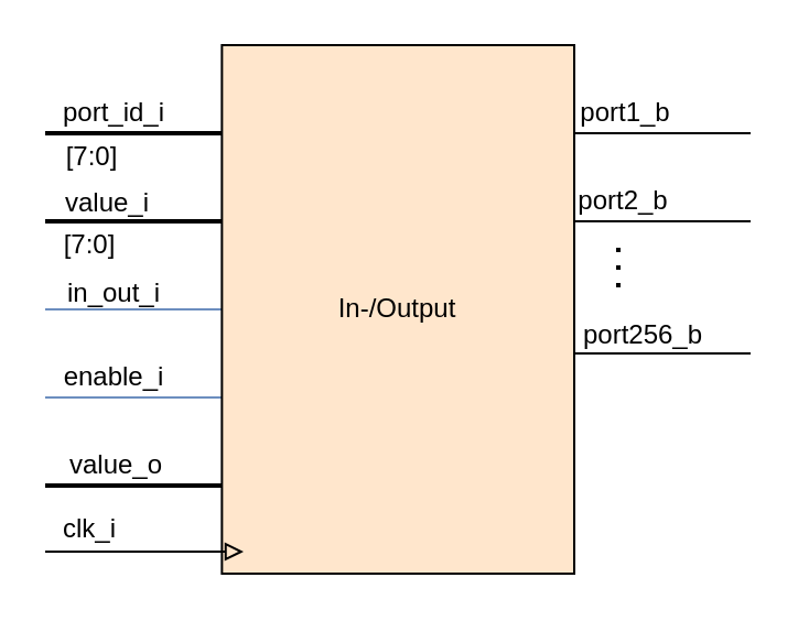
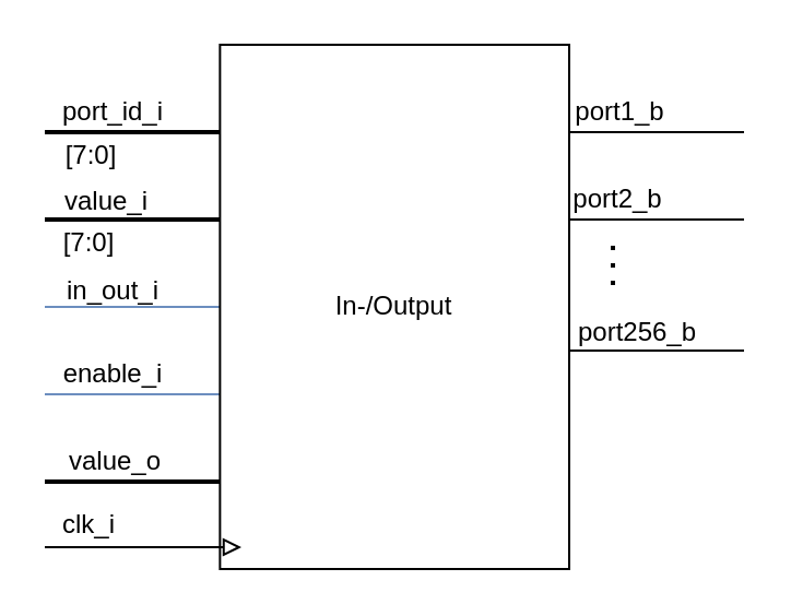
  <mxCell id="0" />
  <mxCell id="1" parent="0" />
  <mxCell id="2" style="edgeStyle=orthogonalEdgeStyle;rounded=0;orthogonalLoop=1;jettySize=auto;html=1;endArrow=none;endFill=0;strokeWidth=2;" parent="1" source="20" edge="1"><mxGeometry relative="1" as="geometry"><mxPoint x="20" y="60" as="targetPoint" /><Array as="points"><mxPoint x="80" y="60" /><mxPoint x="80" y="60" /></Array></mxGeometry></mxCell>
  <mxCell id="3" value="&lt;span style=&quot;font-size: 12px;&quot;&gt;port_id_i&lt;/span&gt;" style="edgeLabel;html=1;align=center;verticalAlign=middle;resizable=0;points=[];labelBackgroundColor=none;" parent="2" vertex="1" connectable="0"><mxGeometry x="0.327" relative="1" as="geometry"><mxPoint x="3.33" y="-10" as="offset" /></mxGeometry></mxCell>
  <mxCell id="4" value="&lt;span style=&quot;font-size: 12px;&quot;&gt;[7:0]&lt;/span&gt;" style="edgeLabel;html=1;align=center;verticalAlign=middle;resizable=0;points=[];labelBackgroundColor=none;" parent="2" vertex="1" connectable="0"><mxGeometry x="0.177" y="1" relative="1" as="geometry"><mxPoint x="-12.85" y="9" as="offset" /></mxGeometry></mxCell>
  <mxCell id="5" style="edgeStyle=orthogonalEdgeStyle;rounded=0;orthogonalLoop=1;jettySize=auto;html=1;endArrow=none;endFill=0;strokeWidth=2;" parent="1" source="20" edge="1"><mxGeometry relative="1" as="geometry"><mxPoint x="20" y="100" as="targetPoint" /><Array as="points"><mxPoint x="80" y="100" /><mxPoint x="80" y="100" /></Array></mxGeometry></mxCell>
  <mxCell id="6" value="&lt;span style=&quot;font-size: 12px;&quot;&gt;value_i&lt;/span&gt;" style="edgeLabel;html=1;align=center;verticalAlign=middle;resizable=0;points=[];labelBackgroundColor=none;" parent="5" vertex="1" connectable="0"><mxGeometry x="0.701" y="-1" relative="1" as="geometry"><mxPoint x="15.33" y="-8" as="offset" /></mxGeometry></mxCell>
  <mxCell id="7" value="&lt;span style=&quot;font-size: 12px;&quot;&gt;[7:0]&lt;/span&gt;" style="edgeLabel;html=1;align=center;verticalAlign=middle;resizable=0;points=[];labelBackgroundColor=none;" parent="5" vertex="1" connectable="0"><mxGeometry x="0.609" relative="1" as="geometry"><mxPoint x="4.49" y="10" as="offset" /></mxGeometry></mxCell>
  <mxCell id="8" style="edgeStyle=orthogonalEdgeStyle;rounded=0;orthogonalLoop=1;jettySize=auto;html=1;endArrow=none;endFill=0;strokeWidth=1;fillColor=#dae8fc;strokeColor=#6c8ebf;" parent="1" source="20" edge="1"><mxGeometry relative="1" as="geometry"><mxPoint x="20" y="140" as="targetPoint" /><Array as="points"><mxPoint x="60" y="140" /><mxPoint x="60" y="140" /></Array></mxGeometry></mxCell>
  <mxCell id="9" value="&lt;span style=&quot;font-size: 12px;&quot;&gt;in_out_i&lt;/span&gt;" style="edgeLabel;html=1;align=center;verticalAlign=middle;resizable=0;points=[];labelBackgroundColor=none;" parent="8" vertex="1" connectable="0"><mxGeometry x="0.676" y="-1" relative="1" as="geometry"><mxPoint x="17.15" y="-7" as="offset" /></mxGeometry></mxCell>
  <mxCell id="10" style="edgeStyle=orthogonalEdgeStyle;rounded=0;orthogonalLoop=1;jettySize=auto;html=1;endArrow=none;endFill=0;strokeWidth=1;fillColor=#dae8fc;strokeColor=#6c8ebf;" parent="1" source="20" edge="1"><mxGeometry relative="1" as="geometry"><mxPoint x="20" y="180" as="targetPoint" /><Array as="points"><mxPoint x="80" y="180" /><mxPoint x="80" y="180" /></Array></mxGeometry></mxCell>
  <mxCell id="11" value="&lt;span style=&quot;font-size: 12px;&quot;&gt;enable_i&lt;/span&gt;" style="edgeLabel;html=1;align=center;verticalAlign=middle;resizable=0;points=[];labelBackgroundColor=none;" parent="10" vertex="1" connectable="0"><mxGeometry x="0.701" relative="1" as="geometry"><mxPoint x="18.15" y="-9.5" as="offset" /></mxGeometry></mxCell>
  <mxCell id="12" style="edgeStyle=orthogonalEdgeStyle;rounded=0;orthogonalLoop=1;jettySize=auto;html=1;endArrow=none;endFill=0;strokeWidth=2;" parent="1" source="20" edge="1"><mxGeometry relative="1" as="geometry"><mxPoint x="20" y="220" as="targetPoint" /><Array as="points"><mxPoint x="80" y="220" /><mxPoint x="80" y="220" /></Array></mxGeometry></mxCell>
  <mxCell id="13" value="&lt;span style=&quot;font-size: 12px;&quot;&gt;value_o&lt;/span&gt;" style="edgeLabel;html=1;align=center;verticalAlign=middle;resizable=0;points=[];labelBackgroundColor=none;" parent="12" vertex="1" connectable="0"><mxGeometry x="0.302" y="-1" relative="1" as="geometry"><mxPoint x="3" y="-9" as="offset" /></mxGeometry></mxCell>
  <mxCell id="14" style="edgeStyle=orthogonalEdgeStyle;rounded=0;orthogonalLoop=1;jettySize=auto;html=1;startArrow=none;startFill=0;endArrow=none;endFill=0;endSize=6;targetPerimeterSpacing=0;strokeWidth=1;" parent="1" source="20" edge="1"><mxGeometry relative="1" as="geometry"><mxPoint x="340" y="60" as="targetPoint" /><Array as="points"><mxPoint x="260" y="60" /><mxPoint x="260" y="60" /></Array></mxGeometry></mxCell>
  <mxCell id="15" value="&lt;span style=&quot;font-size: 12px;&quot;&gt;port1_b&lt;/span&gt;" style="edgeLabel;html=1;align=center;verticalAlign=middle;resizable=0;points=[];labelBackgroundColor=none;" parent="14" vertex="1" connectable="0"><mxGeometry x="-0.601" relative="1" as="geometry"><mxPoint x="6.11" y="-10" as="offset" /></mxGeometry></mxCell>
  <mxCell id="16" style="edgeStyle=orthogonalEdgeStyle;rounded=0;orthogonalLoop=1;jettySize=auto;html=1;startArrow=none;startFill=0;endArrow=none;endFill=0;endSize=6;targetPerimeterSpacing=0;strokeWidth=1;" parent="1" source="20" edge="1"><mxGeometry relative="1" as="geometry"><mxPoint x="340" y="100" as="targetPoint" /><Array as="points"><mxPoint x="280" y="100" /><mxPoint x="280" y="100" /></Array></mxGeometry></mxCell>
  <mxCell id="17" value="&lt;span style=&quot;font-size: 12px;&quot;&gt;port2_b&lt;/span&gt;" style="edgeLabel;html=1;align=center;verticalAlign=middle;resizable=0;points=[];labelBackgroundColor=none;" parent="16" vertex="1" connectable="0"><mxGeometry x="-0.693" relative="1" as="geometry"><mxPoint x="9.78" y="-10" as="offset" /></mxGeometry></mxCell>
  <mxCell id="18" style="edgeStyle=orthogonalEdgeStyle;rounded=0;orthogonalLoop=1;jettySize=auto;html=1;startArrow=none;startFill=0;endArrow=none;endFill=0;endSize=6;targetPerimeterSpacing=0;strokeWidth=1;" parent="1" source="20" edge="1"><mxGeometry relative="1" as="geometry"><mxPoint x="340" y="160" as="targetPoint" /><Array as="points"><mxPoint x="280" y="160" /><mxPoint x="280" y="160" /></Array></mxGeometry></mxCell>
  <mxCell id="19" value="&lt;span style=&quot;font-size: 12px;&quot;&gt;port256_b&lt;/span&gt;" style="edgeLabel;html=1;align=center;verticalAlign=middle;resizable=0;points=[];labelBackgroundColor=none;" parent="18" vertex="1" connectable="0"><mxGeometry x="-0.5" y="12" relative="1" as="geometry"><mxPoint x="10" y="3" as="offset" /></mxGeometry></mxCell>
- <mxCell id="20" value="In-/Output" style="rounded=0;whiteSpace=wrap;html=1;fillColor=#ffe6cc;" parent="1" vertex="1"><mxGeometry x="100.18" y="20" width="159.82" height="240" as="geometry" /></mxCell>
+ <mxCell id="20" value="In-/Output" style="rounded=0;whiteSpace=wrap;html=1;" parent="1" vertex="1"><mxGeometry x="100.18" y="20" width="159.82" height="240" as="geometry" /></mxCell>
  <mxCell id="21" value="" style="endArrow=none;dashed=1;html=1;dashPattern=1 3;strokeWidth=2;rounded=0;" parent="1" edge="1"><mxGeometry width="50" height="50" relative="1" as="geometry"><mxPoint x="280" y="130" as="sourcePoint" /><mxPoint x="280" y="110" as="targetPoint" /><Array as="points"><mxPoint x="280" y="120" /></Array></mxGeometry></mxCell>
  <mxCell id="22" style="edgeStyle=orthogonalEdgeStyle;rounded=0;orthogonalLoop=1;jettySize=auto;html=1;endArrow=none;endFill=0;strokeWidth=1;startArrow=block;startFill=0;targetPerimeterSpacing=0;endSize=6;" parent="1" edge="1"><mxGeometry relative="1" as="geometry"><mxPoint x="20" y="250" as="targetPoint" /><mxPoint x="110" y="250" as="sourcePoint" /><Array as="points"><mxPoint x="80" y="250" /><mxPoint x="80" y="250" /></Array></mxGeometry></mxCell>
  <mxCell id="23" value="clk_i" style="text;html=1;align=center;verticalAlign=middle;resizable=0;points=[];autosize=1;" parent="1" vertex="1"><mxGeometry x="20" y="230" width="40" height="20" as="geometry" /></mxCell>
